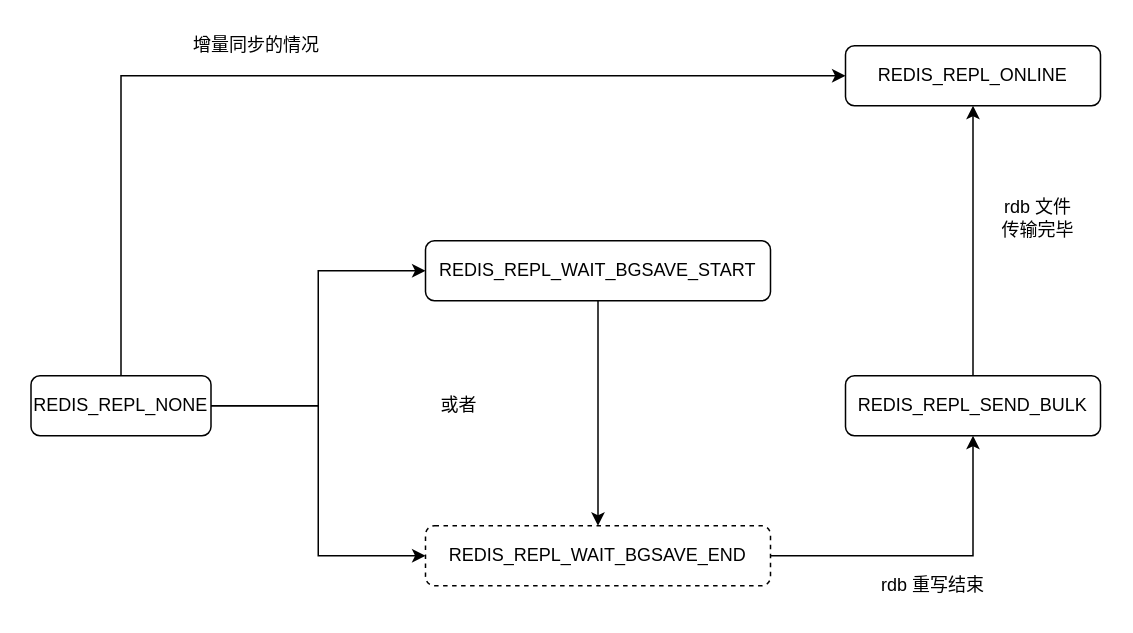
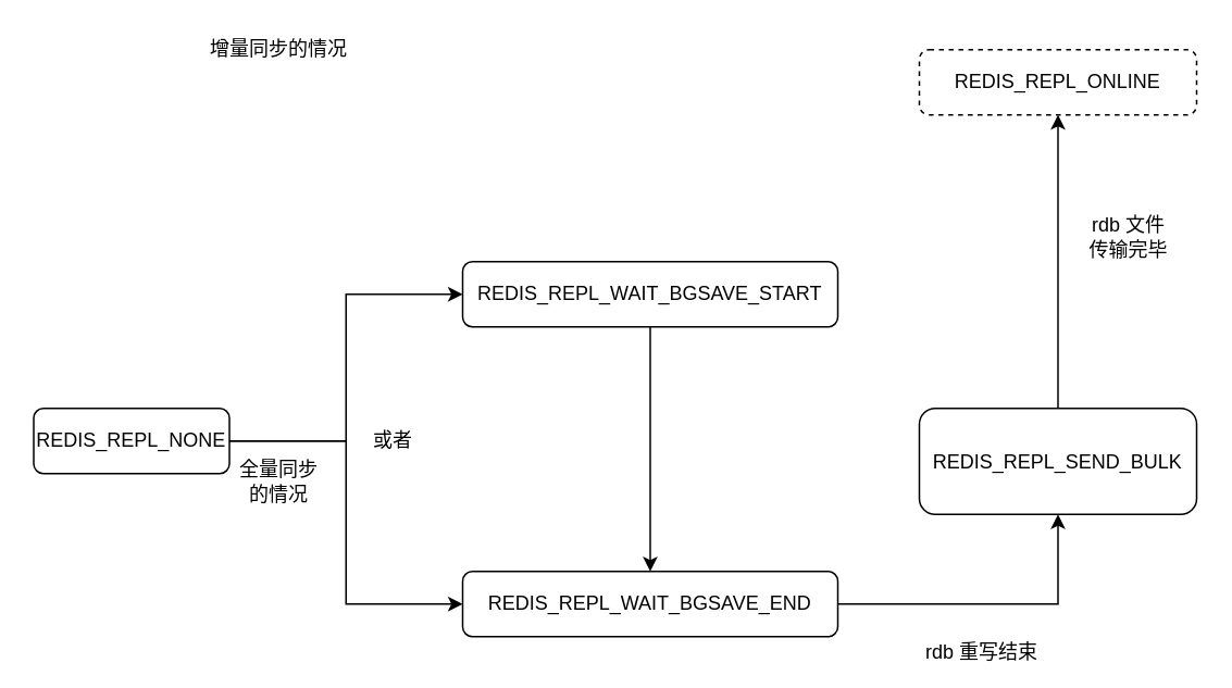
  <mxCell id="0" />
  <mxCell id="1" parent="0" />
  <mxCell id="2" style="edgeStyle=orthogonalEdgeStyle;rounded=0;orthogonalLoop=1;jettySize=auto;html=1;exitX=0.5;exitY=1;exitDx=0;exitDy=0;entryX=0.5;entryY=0;entryDx=0;entryDy=0;startArrow=none;startFill=0;endArrow=classic;endFill=1;" edge="1" parent="1" source="3" target="5"><mxGeometry relative="1" as="geometry" /></mxCell>
  <mxCell id="3" value="REDIS_REPL_WAIT_BGSAVE_START" style="rounded=1;whiteSpace=wrap;html=1;" vertex="1" parent="1"><mxGeometry x="283" y="160" width="230" height="40" as="geometry" /></mxCell>
  <mxCell id="4" style="edgeStyle=orthogonalEdgeStyle;rounded=0;orthogonalLoop=1;jettySize=auto;html=1;exitX=1;exitY=0.5;exitDx=0;exitDy=0;entryX=0.5;entryY=1;entryDx=0;entryDy=0;startArrow=none;startFill=0;endArrow=classic;endFill=1;" edge="1" parent="1" source="5" target="11"><mxGeometry relative="1" as="geometry" /></mxCell>
- <mxCell id="5" value="REDIS_REPL_WAIT_BGSAVE_END" style="rounded=1;whiteSpace=wrap;html=1;dashed=1;" vertex="1" parent="1"><mxGeometry x="283" y="350" width="230" height="40" as="geometry" /></mxCell>
+ <mxCell id="5" value="REDIS_REPL_WAIT_BGSAVE_END" style="rounded=1;whiteSpace=wrap;html=1;" vertex="1" parent="1"><mxGeometry x="283" y="350" width="230" height="40" as="geometry" /></mxCell>
  <mxCell id="6" style="edgeStyle=orthogonalEdgeStyle;rounded=0;orthogonalLoop=1;jettySize=auto;html=1;exitX=1;exitY=0.5;exitDx=0;exitDy=0;entryX=0;entryY=0.5;entryDx=0;entryDy=0;startArrow=none;startFill=0;endArrow=classic;endFill=1;" edge="1" parent="1" source="9" target="3"><mxGeometry relative="1" as="geometry" /></mxCell>
  <mxCell id="7" style="edgeStyle=orthogonalEdgeStyle;rounded=0;orthogonalLoop=1;jettySize=auto;html=1;exitX=1;exitY=0.5;exitDx=0;exitDy=0;entryX=0;entryY=0.5;entryDx=0;entryDy=0;startArrow=none;startFill=0;endArrow=classic;endFill=1;" edge="1" parent="1" source="9" target="5"><mxGeometry relative="1" as="geometry" /></mxCell>
- <mxCell id="8" style="edgeStyle=orthogonalEdgeStyle;rounded=0;orthogonalLoop=1;jettySize=auto;html=1;exitX=0.5;exitY=0;exitDx=0;exitDy=0;entryX=0;entryY=0.5;entryDx=0;entryDy=0;startArrow=none;startFill=0;endArrow=classic;endFill=1;" edge="1" parent="1" source="9" target="12"><mxGeometry relative="1" as="geometry" /></mxCell>
  <mxCell id="9" value="REDIS_REPL_NONE" style="rounded=1;whiteSpace=wrap;html=1;" vertex="1" parent="1"><mxGeometry x="20" y="250" width="120" height="40" as="geometry" /></mxCell>
  <mxCell id="10" style="edgeStyle=orthogonalEdgeStyle;rounded=0;orthogonalLoop=1;jettySize=auto;html=1;exitX=0.5;exitY=0;exitDx=0;exitDy=0;startArrow=none;startFill=0;endArrow=classic;endFill=1;" edge="1" parent="1" source="11" target="12"><mxGeometry relative="1" as="geometry" /></mxCell>
- <mxCell id="11" value="REDIS_REPL_SEND_BULK" style="rounded=1;whiteSpace=wrap;html=1;" vertex="1" parent="1"><mxGeometry x="563" y="250" width="170" height="40" as="geometry" /></mxCell>
- <mxCell id="12" value="REDIS_REPL_ONLINE" style="rounded=1;whiteSpace=wrap;html=1;" vertex="1" parent="1"><mxGeometry x="563" y="30" width="170" height="40" as="geometry" /></mxCell>
- <mxCell id="13" value="或者" style="text;html=1;align=center;verticalAlign=middle;resizable=0;points=[];autosize=1;" vertex="1" parent="1"><mxGeometry x="285" y="260" width="40" height="20" as="geometry" /></mxCell>
+ <mxCell id="11" value="REDIS_REPL_SEND_BULK" style="rounded=1;whiteSpace=wrap;html=1;" vertex="1" parent="1"><mxGeometry x="563" y="250" width="170" height="65" as="geometry" /></mxCell>
+ <mxCell id="12" value="REDIS_REPL_ONLINE" style="rounded=1;whiteSpace=wrap;html=1;dashed=1;" vertex="1" parent="1"><mxGeometry x="563" y="30" width="170" height="40" as="geometry" /></mxCell>
+ <mxCell id="13" value="或者" style="text;html=1;align=center;verticalAlign=middle;resizable=0;points=[];autosize=1;" vertex="1" parent="1"><mxGeometry x="220" y="260" width="40" height="20" as="geometry" /></mxCell>
  <mxCell id="14" value="增量同步的情况" style="text;html=1;align=center;verticalAlign=middle;resizable=0;points=[];autosize=1;" vertex="1" parent="1"><mxGeometry x="120" y="20" width="100" height="20" as="geometry" /></mxCell>
- <mxCell id="16" value="rdb 重写结束" style="text;html=1;align=center;verticalAlign=middle;resizable=0;points=[];autosize=1;" vertex="1" parent="1"><mxGeometry x="581" y="380" width="80" height="20" as="geometry" /></mxCell>
+ <mxCell id="15" value="全量同步&lt;br&gt;的情况" style="text;html=1;align=center;verticalAlign=middle;resizable=0;points=[];autosize=1;" vertex="1" parent="1"><mxGeometry x="140" y="280" width="60" height="30" as="geometry" /></mxCell>
+ <mxCell id="16" value="rdb 重写结束" style="text;html=1;align=center;verticalAlign=middle;resizable=0;points=[];autosize=1;" vertex="1" parent="1"><mxGeometry x="561" y="390" width="80" height="20" as="geometry" /></mxCell>
  <mxCell id="17" value="rdb 文件&lt;br&gt;传输完毕" style="text;html=1;align=center;verticalAlign=middle;resizable=0;points=[];autosize=1;" vertex="1" parent="1"><mxGeometry x="661" y="130" width="60" height="30" as="geometry" /></mxCell>
